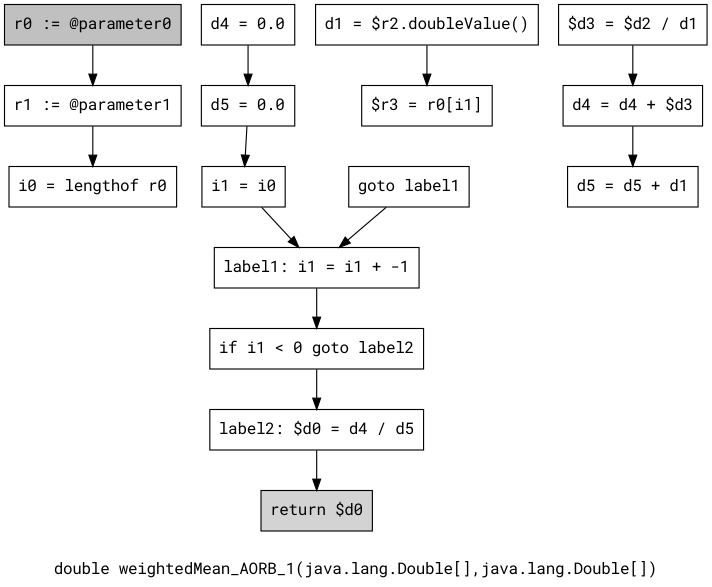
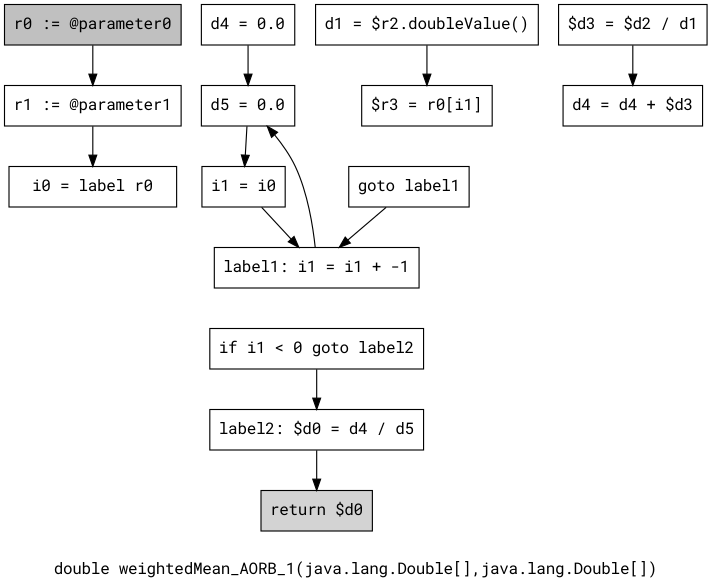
  digraph {
    fontname="Roboto Mono"
    label="double weightedMean_AORB_1(java.lang.Double[],java.lang.Double[])"
    node [fontname="Roboto Mono" shape=box]
    edge [fontname="Roboto Mono"]
    n1 [fillcolor=gray label="r0 := @parameter0" style=filled]
    n2 [label="r1 := @parameter1"]
-   n3 [label="i0 = lengthof r0"]
+   n3 [label="i0 = label r0"]
    n4 [label="d4 = 0.0"]
    n5 [label="d5 = 0.0"]
    n6 [label="i1 = i0"]
    n7 [label="label1: i1 = i1 + -1"]
    n8 [label="if i1 < 0 goto label2"]
    n9 [label="label2: $d0 = d4 / d5"]
    n10 [fillcolor=lightgray label="return $d0" style=filled]
    n11 [label="d1 = $r2.doubleValue()"]
    n12 [label="$r3 = r0[i1]"]
    n13 [label="$d3 = $d2 / d1"]
    n14 [label="d4 = d4 + $d3"]
-   n15 [label="d5 = d5 + d1"]
    n16 [label="goto label1"]
    n1 -> n2
    n2 -> n3
    n4 -> n5
    n5 -> n6
    n6 -> n7
-   n7 -> n8
+   n7 -> n5
    n8 -> n9
    n9 -> n10
    n11 -> n12
    n13 -> n14
-   n14 -> n15
    n16 -> n7
  }
